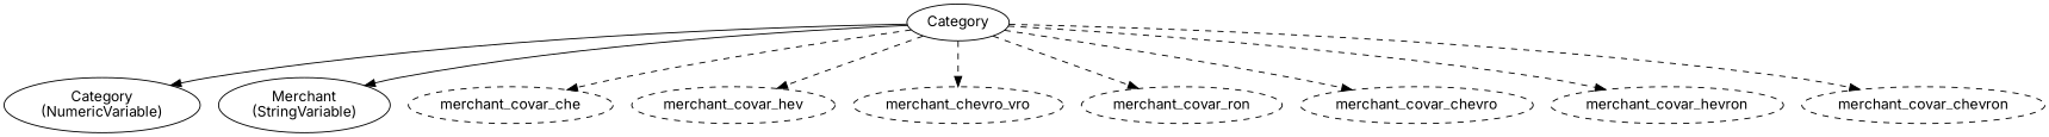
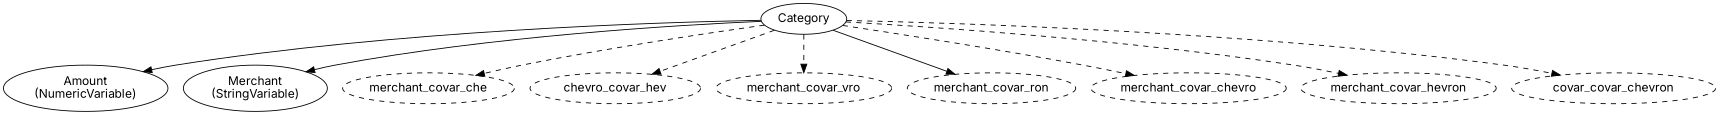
  digraph {
    fontname=Inter
    node [fontname=Inter style=dashed]
    edge [fontname=Inter style=dashed]
    n1 [label=Category style=""]
-   n2 [label="Category\n(NumericVariable)" style=""]
+   n2 [label="Amount\n(NumericVariable)" style=""]
    n3 [label="Merchant\n(StringVariable)" style=""]
    n4 [label=merchant_covar_che]
-   n5 [label=merchant_covar_hev]
-   n6 [label=merchant_chevro_vro]
+   n5 [label=chevro_covar_hev]
+   n6 [label=merchant_covar_vro]
    n7 [label=merchant_covar_ron]
    n8 [label=merchant_covar_chevro]
    n9 [label=merchant_covar_hevron]
-   n10 [label=merchant_covar_chevron]
+   n10 [label=covar_covar_chevron]
    n1 -> n2 [style=""]
    n1 -> n3 [style=""]
    n1 -> n4
    n1 -> n5
    n1 -> n6
-   n1 -> n7
+   n1 -> n7 [style=solid]
    n1 -> n8
    n1 -> n9
    n1 -> n10
  }
